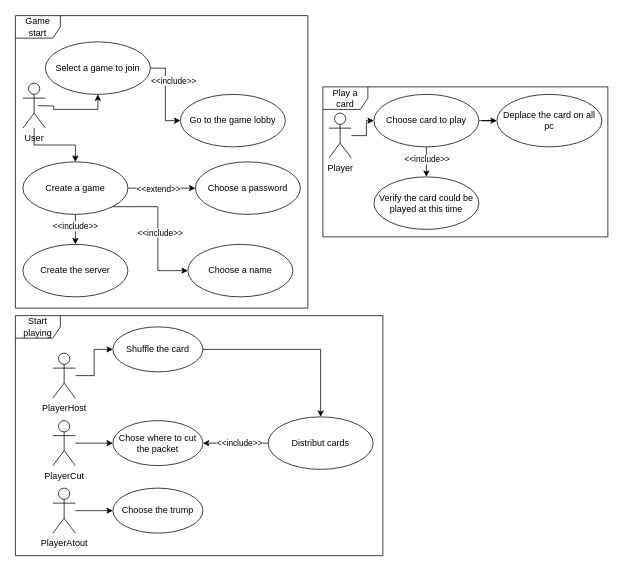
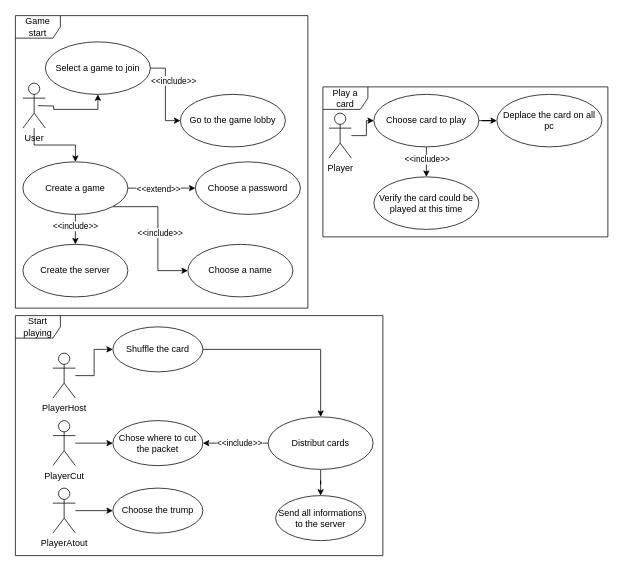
  <mxCell id="0" />
  <mxCell id="1" parent="0" />
  <mxCell id="2" value="Game start" style="shape=umlFrame;whiteSpace=wrap;html=1;" parent="1" vertex="1"><mxGeometry x="20" y="20" width="390" height="390" as="geometry" /></mxCell>
  <mxCell id="3" value="Go to the game lobby" style="ellipse;whiteSpace=wrap;html=1;" parent="1" vertex="1"><mxGeometry x="240" y="125" width="140" height="70" as="geometry" /></mxCell>
  <mxCell id="4" value="" style="edgeStyle=orthogonalEdgeStyle;rounded=0;orthogonalLoop=1;jettySize=auto;html=1;" parent="1" source="6" target="3" edge="1"><mxGeometry relative="1" as="geometry" /></mxCell>
  <mxCell id="5" value="&amp;lt;&amp;lt;include&amp;gt;&amp;gt;" style="edgeLabel;html=1;align=center;verticalAlign=middle;resizable=0;points=[];" parent="4" vertex="1" connectable="0"><mxGeometry x="-0.331" y="-1" relative="1" as="geometry"><mxPoint x="11" y="-1" as="offset" /></mxGeometry></mxCell>
  <mxCell id="6" value="Select a game to join" style="ellipse;whiteSpace=wrap;html=1;" parent="1" vertex="1"><mxGeometry x="60" y="55" width="140" height="70" as="geometry" /></mxCell>
  <mxCell id="7" value="" style="edgeStyle=orthogonalEdgeStyle;rounded=0;orthogonalLoop=1;jettySize=auto;html=1;" parent="1" source="13" target="14" edge="1"><mxGeometry relative="1" as="geometry" /></mxCell>
  <mxCell id="8" value="&amp;lt;&amp;lt;include&amp;gt;&amp;gt;" style="edgeLabel;html=1;align=center;verticalAlign=middle;resizable=0;points=[];" parent="7" vertex="1" connectable="0"><mxGeometry x="-0.266" y="-1" relative="1" as="geometry"><mxPoint as="offset" /></mxGeometry></mxCell>
  <mxCell id="9" value="" style="edgeStyle=orthogonalEdgeStyle;rounded=0;orthogonalLoop=1;jettySize=auto;html=1;" parent="1" source="13" target="18" edge="1"><mxGeometry relative="1" as="geometry" /></mxCell>
  <mxCell id="10" value="&amp;lt;&amp;lt;extend&amp;gt;&amp;gt;" style="edgeLabel;html=1;align=center;verticalAlign=middle;resizable=0;points=[];" parent="9" vertex="1" connectable="0"><mxGeometry x="-0.296" relative="1" as="geometry"><mxPoint x="8" as="offset" /></mxGeometry></mxCell>
  <mxCell id="11" style="edgeStyle=orthogonalEdgeStyle;rounded=0;orthogonalLoop=1;jettySize=auto;html=1;exitX=1;exitY=1;exitDx=0;exitDy=0;entryX=0;entryY=0.5;entryDx=0;entryDy=0;" parent="1" source="13" target="19" edge="1"><mxGeometry relative="1" as="geometry" /></mxCell>
  <mxCell id="12" value="&amp;lt;&amp;lt;include&amp;gt;&amp;gt;" style="edgeLabel;html=1;align=center;verticalAlign=middle;resizable=0;points=[];" parent="11" vertex="1" connectable="0"><mxGeometry x="0.019" y="2" relative="1" as="geometry"><mxPoint as="offset" /></mxGeometry></mxCell>
  <mxCell id="13" value="Create a game" style="ellipse;whiteSpace=wrap;html=1;" parent="1" vertex="1"><mxGeometry x="30" y="215" width="140" height="70" as="geometry" /></mxCell>
  <mxCell id="14" value="Create the server" style="ellipse;whiteSpace=wrap;html=1;" parent="1" vertex="1"><mxGeometry x="30" y="325" width="140" height="70" as="geometry" /></mxCell>
  <mxCell id="15" value="" style="edgeStyle=orthogonalEdgeStyle;rounded=0;orthogonalLoop=1;jettySize=auto;html=1;" parent="1" target="6" edge="1"><mxGeometry relative="1" as="geometry"><mxPoint x="50" y="140" as="sourcePoint" /><Array as="points" /></mxGeometry></mxCell>
  <mxCell id="16" value="" style="edgeStyle=orthogonalEdgeStyle;rounded=0;orthogonalLoop=1;jettySize=auto;html=1;" parent="1" source="17" target="13" edge="1"><mxGeometry relative="1" as="geometry" /></mxCell>
  <mxCell id="17" value="User" style="shape=umlActor;verticalLabelPosition=bottom;verticalAlign=top;html=1;" parent="1" vertex="1"><mxGeometry x="30" y="110" width="30" height="60" as="geometry" /></mxCell>
  <mxCell id="18" value="Choose a password" style="ellipse;whiteSpace=wrap;html=1;" parent="1" vertex="1"><mxGeometry x="260" y="215" width="140" height="70" as="geometry" /></mxCell>
  <mxCell id="19" value="Choose a name" style="ellipse;whiteSpace=wrap;html=1;" parent="1" vertex="1"><mxGeometry x="250" y="325" width="140" height="70" as="geometry" /></mxCell>
  <mxCell id="20" value="Start playing" style="shape=umlFrame;whiteSpace=wrap;html=1;" parent="1" vertex="1"><mxGeometry x="20" y="420" width="490" height="320" as="geometry" /></mxCell>
  <mxCell id="21" value="" style="edgeStyle=orthogonalEdgeStyle;rounded=0;orthogonalLoop=1;jettySize=auto;html=1;" parent="1" source="22" target="27" edge="1"><mxGeometry relative="1" as="geometry" /></mxCell>
  <mxCell id="22" value="PlayerAtout" style="shape=umlActor;verticalLabelPosition=bottom;verticalAlign=top;html=1;" parent="1" vertex="1"><mxGeometry x="70" y="650" width="30" height="60" as="geometry" /></mxCell>
  <mxCell id="23" value="" style="edgeStyle=orthogonalEdgeStyle;rounded=0;orthogonalLoop=1;jettySize=auto;html=1;" parent="1" source="24" target="26" edge="1"><mxGeometry relative="1" as="geometry" /></mxCell>
  <mxCell id="24" value="PlayerHost" style="shape=umlActor;verticalLabelPosition=bottom;verticalAlign=top;html=1;" parent="1" vertex="1"><mxGeometry x="70" y="470" width="30" height="60" as="geometry" /></mxCell>
  <mxCell id="25" value="" style="edgeStyle=orthogonalEdgeStyle;rounded=0;orthogonalLoop=1;jettySize=auto;html=1;" parent="1" source="26" target="34" edge="1"><mxGeometry relative="1" as="geometry" /></mxCell>
  <mxCell id="26" value="Shuffle the card" style="ellipse;whiteSpace=wrap;html=1;verticalAlign=middle;" parent="1" vertex="1"><mxGeometry x="150" y="435" width="120" height="60" as="geometry" /></mxCell>
  <mxCell id="27" value="Choose the trump" style="ellipse;whiteSpace=wrap;html=1;verticalAlign=middle;" parent="1" vertex="1"><mxGeometry x="150" y="650" width="120" height="60" as="geometry" /></mxCell>
  <mxCell id="28" value="" style="edgeStyle=orthogonalEdgeStyle;rounded=0;orthogonalLoop=1;jettySize=auto;html=1;" parent="1" source="29" target="30" edge="1"><mxGeometry relative="1" as="geometry" /></mxCell>
  <mxCell id="29" value="PlayerCut" style="shape=umlActor;verticalLabelPosition=bottom;verticalAlign=top;html=1;" parent="1" vertex="1"><mxGeometry x="70" y="560" width="30" height="60" as="geometry" /></mxCell>
  <mxCell id="30" value="Chose where to cut the packet" style="ellipse;whiteSpace=wrap;html=1;verticalAlign=middle;" parent="1" vertex="1"><mxGeometry x="150" y="560" width="120" height="60" as="geometry" /></mxCell>
  <mxCell id="31" value="" style="edgeStyle=orthogonalEdgeStyle;rounded=0;orthogonalLoop=1;jettySize=auto;html=1;" parent="1" source="34" target="30" edge="1"><mxGeometry relative="1" as="geometry" /></mxCell>
  <mxCell id="32" value="&amp;lt;&amp;lt;include&amp;gt;&amp;gt;" style="edgeLabel;html=1;align=center;verticalAlign=middle;resizable=0;points=[];" parent="31" vertex="1" connectable="0"><mxGeometry x="-0.104" y="-1" relative="1" as="geometry"><mxPoint as="offset" /></mxGeometry></mxCell>
+ <mxCell id="33" value="" style="edgeStyle=orthogonalEdgeStyle;rounded=0;orthogonalLoop=1;jettySize=auto;html=1;" parent="1" source="34" target="35" edge="1"><mxGeometry relative="1" as="geometry" /></mxCell>
  <mxCell id="34" value="Distribut cards" style="ellipse;whiteSpace=wrap;html=1;" parent="1" vertex="1"><mxGeometry x="357" y="555" width="140" height="70" as="geometry" /></mxCell>
+ <mxCell id="35" value="Send all informations to the server" style="ellipse;whiteSpace=wrap;html=1;" parent="1" vertex="1"><mxGeometry x="367" y="660" width="120" height="60" as="geometry" /></mxCell>
  <mxCell id="36" value="Play a card" style="shape=umlFrame;whiteSpace=wrap;html=1;" parent="1" vertex="1"><mxGeometry x="430" y="115" width="380" height="200" as="geometry" /></mxCell>
  <mxCell id="37" value="" style="edgeStyle=orthogonalEdgeStyle;rounded=0;orthogonalLoop=1;jettySize=auto;html=1;" parent="1" source="38" target="42" edge="1"><mxGeometry relative="1" as="geometry" /></mxCell>
  <mxCell id="38" value="Player" style="shape=umlActor;verticalLabelPosition=bottom;verticalAlign=top;html=1;" parent="1" vertex="1"><mxGeometry x="438" y="150" width="30" height="60" as="geometry" /></mxCell>
  <mxCell id="39" value="" style="edgeStyle=orthogonalEdgeStyle;rounded=0;orthogonalLoop=1;jettySize=auto;html=1;" parent="1" source="42" target="43" edge="1"><mxGeometry relative="1" as="geometry" /></mxCell>
  <mxCell id="40" value="&amp;lt;&amp;lt;include&amp;gt;&amp;gt;" style="edgeLabel;html=1;align=center;verticalAlign=middle;resizable=0;points=[];" parent="39" vertex="1" connectable="0"><mxGeometry x="-0.253" relative="1" as="geometry"><mxPoint y="1" as="offset" /></mxGeometry></mxCell>
  <mxCell id="41" value="" style="edgeStyle=orthogonalEdgeStyle;rounded=0;orthogonalLoop=1;jettySize=auto;html=1;" parent="1" source="42" target="44" edge="1"><mxGeometry relative="1" as="geometry" /></mxCell>
  <mxCell id="42" value="Choose card to play" style="ellipse;whiteSpace=wrap;html=1;" parent="1" vertex="1"><mxGeometry x="498" y="125" width="140" height="70" as="geometry" /></mxCell>
  <mxCell id="43" value="Verify the card could be played at this time" style="ellipse;whiteSpace=wrap;html=1;" parent="1" vertex="1"><mxGeometry x="498" y="235" width="140" height="70" as="geometry" /></mxCell>
  <mxCell id="44" value="Deplace the card on all pc" style="ellipse;whiteSpace=wrap;html=1;" parent="1" vertex="1"><mxGeometry x="662" y="125" width="140" height="70" as="geometry" /></mxCell>
